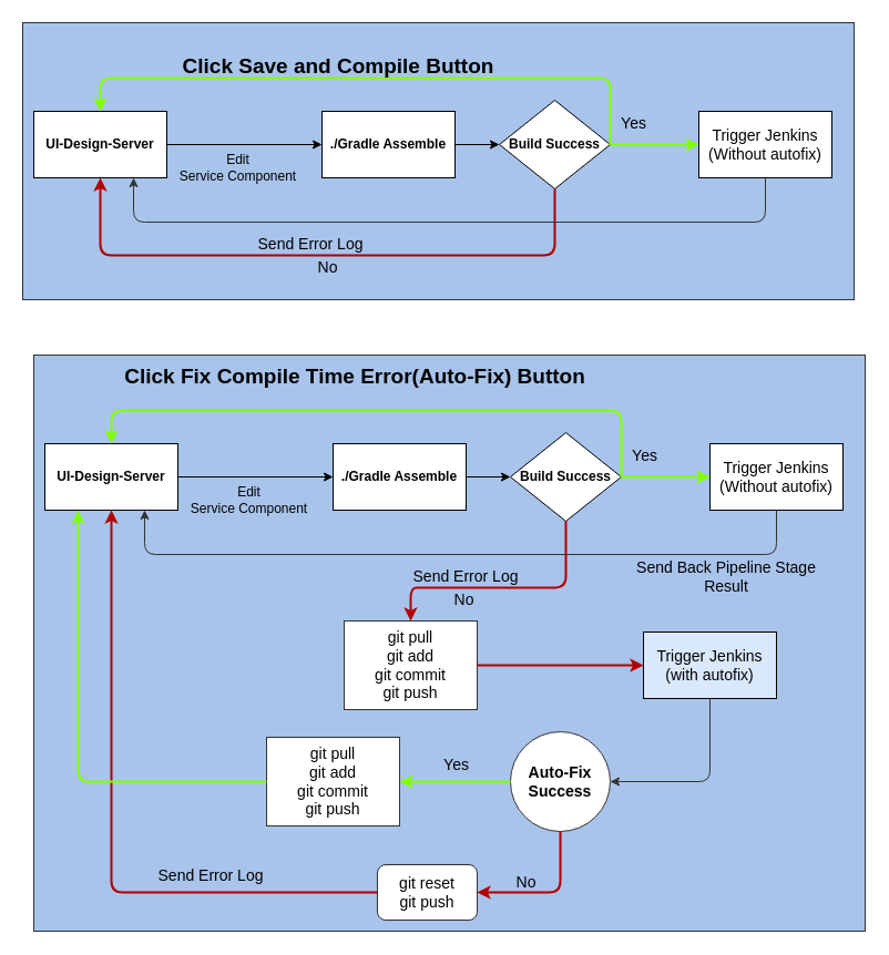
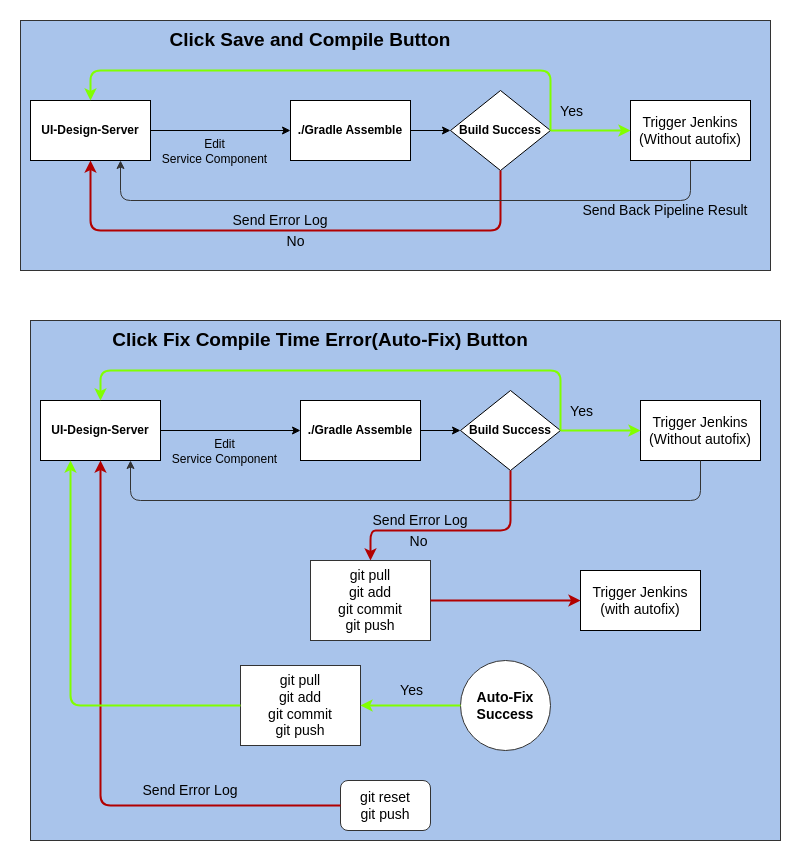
  <mxCell id="0" />
  <mxCell id="1" parent="0" />
  <mxCell id="2" value="" style="rounded=0;whiteSpace=wrap;html=1;fontColor=#ffffff;fillColor=#A9C4EB;strokeColor=#333333;" vertex="1" parent="1"><mxGeometry x="20" y="20" width="750" height="250" as="geometry" /></mxCell>
  <mxCell id="3" value="&lt;b&gt;./Gradle Assemble&lt;/b&gt;" style="rounded=0;whiteSpace=wrap;html=1;" vertex="1" parent="1"><mxGeometry x="290" y="100" width="120" height="60" as="geometry" /></mxCell>
  <mxCell id="4" value="" style="endArrow=classic;html=1;exitX=1;exitY=0.5;exitDx=0;exitDy=0;entryX=0;entryY=0.5;entryDx=0;entryDy=0;" edge="1" parent="1" source="8" target="3"><mxGeometry width="50" height="50" relative="1" as="geometry"><mxPoint x="140" y="130" as="sourcePoint" /><mxPoint x="690" y="190" as="targetPoint" /></mxGeometry></mxCell>
  <mxCell id="5" value="&lt;span style=&quot;font-size: 12px;&quot;&gt;Edit&lt;/span&gt;&lt;br style=&quot;font-size: 12px;&quot;&gt;&lt;span style=&quot;font-size: 12px;&quot;&gt;Service Component&lt;/span&gt;" style="edgeLabel;html=1;align=center;verticalAlign=middle;resizable=0;points=[];labelBackgroundColor=none;" vertex="1" connectable="0" parent="4"><mxGeometry x="0.263" y="2" relative="1" as="geometry"><mxPoint x="-25" y="22" as="offset" /></mxGeometry></mxCell>
  <mxCell id="6" value="&lt;b&gt;Build Success&lt;/b&gt;" style="rhombus;whiteSpace=wrap;html=1;" vertex="1" parent="1"><mxGeometry x="450" y="90" width="100" height="80" as="geometry" /></mxCell>
  <mxCell id="7" value="" style="endArrow=classic;html=1;exitX=1;exitY=0.5;exitDx=0;exitDy=0;entryX=0;entryY=0.5;entryDx=0;entryDy=0;" edge="1" parent="1" source="3" target="6"><mxGeometry width="50" height="50" relative="1" as="geometry"><mxPoint x="640" y="240" as="sourcePoint" /><mxPoint x="690" y="190" as="targetPoint" /></mxGeometry></mxCell>
  <mxCell id="8" value="&lt;b&gt;UI-Design-Server&lt;/b&gt;" style="rounded=0;whiteSpace=wrap;html=1;" vertex="1" parent="1"><mxGeometry x="30" y="100" width="120" height="60" as="geometry" /></mxCell>
  <mxCell id="9" value="" style="endArrow=classic;html=1;exitX=0.5;exitY=1;exitDx=0;exitDy=0;entryX=0.5;entryY=1;entryDx=0;entryDy=0;fillColor=#e51400;strokeColor=#B20000;strokeWidth=2;" edge="1" parent="1" source="6" target="8"><mxGeometry width="50" height="50" relative="1" as="geometry"><mxPoint x="640" y="240" as="sourcePoint" /><mxPoint x="495" y="230" as="targetPoint" /><Array as="points"><mxPoint x="500" y="230" /><mxPoint x="380" y="230" /><mxPoint x="90" y="230" /></Array></mxGeometry></mxCell>
  <mxCell id="10" value="No" style="edgeLabel;html=1;align=center;verticalAlign=middle;resizable=0;points=[];labelBackgroundColor=none;fontSize=14;" vertex="1" connectable="0" parent="9"><mxGeometry x="-0.328" y="4" relative="1" as="geometry"><mxPoint x="-85" y="6" as="offset" /></mxGeometry></mxCell>
  <mxCell id="11" value="Send Error Log" style="text;html=1;strokeColor=none;fillColor=none;align=center;verticalAlign=middle;whiteSpace=wrap;rounded=0;labelBackgroundColor=none;fontSize=14;" vertex="1" parent="1"><mxGeometry x="230" y="210" width="100" height="20" as="geometry" /></mxCell>
  <mxCell id="12" value="Trigger Jenkins&lt;br&gt;(Without autofix)" style="rounded=0;whiteSpace=wrap;html=1;labelBackgroundColor=none;fontSize=14;fillColor=#FFFFFF;" vertex="1" parent="1"><mxGeometry x="630" y="100" width="120" height="60" as="geometry" /></mxCell>
  <mxCell id="13" value="" style="endArrow=classic;html=1;strokeWidth=2;fontSize=14;exitX=1;exitY=0.5;exitDx=0;exitDy=0;entryX=0;entryY=0.5;entryDx=0;entryDy=0;gradientColor=#97d077;fillColor=#d5e8d4;strokeColor=#80FF00;" edge="1" parent="1" source="6" target="12"><mxGeometry width="50" height="50" relative="1" as="geometry"><mxPoint x="520" y="210" as="sourcePoint" /><mxPoint x="570" y="160" as="targetPoint" /></mxGeometry></mxCell>
  <mxCell id="14" value="Yes" style="edgeLabel;html=1;align=center;verticalAlign=middle;resizable=0;points=[];fontSize=14;labelBackgroundColor=none;" vertex="1" connectable="0" parent="13"><mxGeometry x="-0.407" y="-2" relative="1" as="geometry"><mxPoint x="-4" y="-22" as="offset" /></mxGeometry></mxCell>
  <mxCell id="15" value="" style="endArrow=classic;html=1;strokeWidth=2;fontSize=14;exitX=1;exitY=0.5;exitDx=0;exitDy=0;entryX=0.5;entryY=0;entryDx=0;entryDy=0;strokeColor=#80FF00;" edge="1" parent="1" source="6" target="8"><mxGeometry width="50" height="50" relative="1" as="geometry"><mxPoint x="340" y="210" as="sourcePoint" /><mxPoint x="390" y="160" as="targetPoint" /><Array as="points"><mxPoint x="550" y="70" /><mxPoint x="90" y="70" /></Array></mxGeometry></mxCell>
- <mxCell id="16" value="&lt;font style=&quot;font-size: 19px&quot;&gt;&lt;b&gt;Click Save and Compile Button&lt;/b&gt;&lt;/font&gt;" style="text;html=1;strokeColor=none;fillColor=none;align=center;verticalAlign=middle;whiteSpace=wrap;rounded=0;labelBackgroundColor=none;fontSize=14;" vertex="1" parent="1"><mxGeometry x="85" y="50" width="440" height="20" as="geometry" /></mxCell>
+ <mxCell id="16" value="&lt;font style=&quot;font-size: 19px&quot;&gt;&lt;b&gt;Click Save and Compile Button&lt;/b&gt;&lt;/font&gt;" style="text;html=1;strokeColor=none;fillColor=none;align=center;verticalAlign=middle;whiteSpace=wrap;rounded=0;labelBackgroundColor=none;fontSize=14;" vertex="1" parent="1"><mxGeometry x="90" y="30" width="440" height="20" as="geometry" /></mxCell>
  <mxCell id="17" style="edgeStyle=orthogonalEdgeStyle;rounded=0;orthogonalLoop=1;jettySize=auto;html=1;exitX=0.5;exitY=1;exitDx=0;exitDy=0;strokeColor=#B9E0A5;strokeWidth=2;fontSize=14;" edge="1" parent="1" source="16" target="16"><mxGeometry relative="1" as="geometry" /></mxCell>
  <mxCell id="18" value="" style="endArrow=classic;html=1;strokeWidth=1;fontSize=14;exitX=0.5;exitY=1;exitDx=0;exitDy=0;entryX=0.75;entryY=1;entryDx=0;entryDy=0;strokeColor=#333333;" edge="1" parent="1" source="12" target="8"><mxGeometry width="50" height="50" relative="1" as="geometry"><mxPoint x="400" y="210" as="sourcePoint" /><mxPoint x="450" y="160" as="targetPoint" /><Array as="points"><mxPoint x="690" y="200" /><mxPoint x="120" y="200" /></Array></mxGeometry></mxCell>
+ <mxCell id="19" value="Send Back Pipeline Result" style="text;html=1;strokeColor=none;fillColor=none;align=center;verticalAlign=middle;whiteSpace=wrap;rounded=0;labelBackgroundColor=none;fontSize=14;" vertex="1" parent="1"><mxGeometry x="580" y="200" width="170" height="20" as="geometry" /></mxCell>
  <mxCell id="20" value="" style="rounded=0;whiteSpace=wrap;html=1;fontColor=#ffffff;fillColor=#A9C4EB;strokeColor=#333333;" vertex="1" parent="1"><mxGeometry x="30" y="320" width="750" height="520" as="geometry" /></mxCell>
  <mxCell id="21" value="&lt;b&gt;./Gradle Assemble&lt;/b&gt;" style="rounded=0;whiteSpace=wrap;html=1;" vertex="1" parent="1"><mxGeometry x="300" y="400" width="120" height="60" as="geometry" /></mxCell>
  <mxCell id="22" value="" style="endArrow=classic;html=1;exitX=1;exitY=0.5;exitDx=0;exitDy=0;entryX=0;entryY=0.5;entryDx=0;entryDy=0;" edge="1" parent="1" source="26" target="21"><mxGeometry width="50" height="50" relative="1" as="geometry"><mxPoint x="150" y="430" as="sourcePoint" /><mxPoint x="700" y="490" as="targetPoint" /></mxGeometry></mxCell>
  <mxCell id="23" value="&lt;span style=&quot;font-size: 12px;&quot;&gt;Edit&lt;/span&gt;&lt;br style=&quot;font-size: 12px;&quot;&gt;&lt;span style=&quot;font-size: 12px;&quot;&gt;Service Component&lt;/span&gt;" style="edgeLabel;html=1;align=center;verticalAlign=middle;resizable=0;points=[];labelBackgroundColor=none;" vertex="1" connectable="0" parent="22"><mxGeometry x="0.263" y="2" relative="1" as="geometry"><mxPoint x="-25" y="22" as="offset" /></mxGeometry></mxCell>
  <mxCell id="24" value="&lt;b&gt;Build Success&lt;/b&gt;" style="rhombus;whiteSpace=wrap;html=1;" vertex="1" parent="1"><mxGeometry x="460" y="390" width="100" height="80" as="geometry" /></mxCell>
  <mxCell id="25" value="" style="endArrow=classic;html=1;exitX=1;exitY=0.5;exitDx=0;exitDy=0;entryX=0;entryY=0.5;entryDx=0;entryDy=0;" edge="1" parent="1" source="21" target="24"><mxGeometry width="50" height="50" relative="1" as="geometry"><mxPoint x="650" y="540" as="sourcePoint" /><mxPoint x="700" y="490" as="targetPoint" /></mxGeometry></mxCell>
  <mxCell id="26" value="&lt;b&gt;UI-Design-Server&lt;/b&gt;" style="rounded=0;whiteSpace=wrap;html=1;" vertex="1" parent="1"><mxGeometry x="40" y="400" width="120" height="60" as="geometry" /></mxCell>
  <mxCell id="27" value="" style="endArrow=classic;html=1;exitX=0.5;exitY=1;exitDx=0;exitDy=0;entryX=0.5;entryY=0;entryDx=0;entryDy=0;fillColor=#e51400;strokeColor=#B20000;strokeWidth=2;" edge="1" parent="1" source="24" target="38"><mxGeometry width="50" height="50" relative="1" as="geometry"><mxPoint x="650" y="540" as="sourcePoint" /><mxPoint x="505" y="530" as="targetPoint" /><Array as="points"><mxPoint x="510" y="530" /><mxPoint x="390" y="530" /><mxPoint x="370" y="530" /></Array></mxGeometry></mxCell>
  <mxCell id="28" value="No" style="edgeLabel;html=1;align=center;verticalAlign=middle;resizable=0;points=[];labelBackgroundColor=none;fontSize=14;" vertex="1" connectable="0" parent="27"><mxGeometry x="-0.328" y="4" relative="1" as="geometry"><mxPoint x="-76" y="6" as="offset" /></mxGeometry></mxCell>
  <mxCell id="29" value="Send Error Log" style="text;html=1;strokeColor=none;fillColor=none;align=center;verticalAlign=middle;whiteSpace=wrap;rounded=0;labelBackgroundColor=none;fontSize=14;" vertex="1" parent="1"><mxGeometry x="370" y="510" width="100" height="20" as="geometry" /></mxCell>
  <mxCell id="30" value="Trigger Jenkins&lt;br&gt;(Without autofix)" style="rounded=0;whiteSpace=wrap;html=1;labelBackgroundColor=none;fontSize=14;fillColor=#FFFFFF;" vertex="1" parent="1"><mxGeometry x="640" y="400" width="120" height="60" as="geometry" /></mxCell>
  <mxCell id="31" value="" style="endArrow=classic;html=1;strokeWidth=2;fontSize=14;exitX=1;exitY=0.5;exitDx=0;exitDy=0;entryX=0;entryY=0.5;entryDx=0;entryDy=0;gradientColor=#97d077;fillColor=#d5e8d4;strokeColor=#80FF00;" edge="1" parent="1" source="24" target="30"><mxGeometry width="50" height="50" relative="1" as="geometry"><mxPoint x="530" y="510" as="sourcePoint" /><mxPoint x="580" y="460" as="targetPoint" /></mxGeometry></mxCell>
  <mxCell id="32" value="Yes" style="edgeLabel;html=1;align=center;verticalAlign=middle;resizable=0;points=[];fontSize=14;labelBackgroundColor=none;" vertex="1" connectable="0" parent="31"><mxGeometry x="-0.407" y="-2" relative="1" as="geometry"><mxPoint x="-4" y="-22" as="offset" /></mxGeometry></mxCell>
  <mxCell id="33" value="" style="endArrow=classic;html=1;strokeWidth=2;fontSize=14;exitX=1;exitY=0.5;exitDx=0;exitDy=0;entryX=0.5;entryY=0;entryDx=0;entryDy=0;strokeColor=#80FF00;" edge="1" parent="1" source="24" target="26"><mxGeometry width="50" height="50" relative="1" as="geometry"><mxPoint x="350" y="510" as="sourcePoint" /><mxPoint x="400" y="460" as="targetPoint" /><Array as="points"><mxPoint x="560" y="370" /><mxPoint x="100" y="370" /></Array></mxGeometry></mxCell>
  <mxCell id="34" value="&lt;span style=&quot;font-size: 19px&quot;&gt;&lt;b&gt;Click Fix Compile Time Error(Auto-Fix) Button&lt;/b&gt;&lt;/span&gt;" style="text;html=1;strokeColor=none;fillColor=none;align=center;verticalAlign=middle;whiteSpace=wrap;rounded=0;labelBackgroundColor=none;fontSize=14;" vertex="1" parent="1"><mxGeometry x="100" y="330" width="440" height="20" as="geometry" /></mxCell>
  <mxCell id="35" style="edgeStyle=orthogonalEdgeStyle;rounded=0;orthogonalLoop=1;jettySize=auto;html=1;exitX=0.5;exitY=1;exitDx=0;exitDy=0;strokeColor=#B9E0A5;strokeWidth=2;fontSize=14;" edge="1" parent="1" source="34" target="34"><mxGeometry relative="1" as="geometry" /></mxCell>
  <mxCell id="36" value="" style="endArrow=classic;html=1;strokeWidth=1;fontSize=14;exitX=0.5;exitY=1;exitDx=0;exitDy=0;entryX=0.75;entryY=1;entryDx=0;entryDy=0;strokeColor=#333333;" edge="1" parent="1" source="30" target="26"><mxGeometry width="50" height="50" relative="1" as="geometry"><mxPoint x="410" y="510" as="sourcePoint" /><mxPoint x="460" y="460" as="targetPoint" /><Array as="points"><mxPoint x="700" y="500" /><mxPoint x="130" y="500" /></Array></mxGeometry></mxCell>
- <mxCell id="37" value="Send Back Pipeline Stage Result" style="text;html=1;strokeColor=none;fillColor=none;align=center;verticalAlign=middle;whiteSpace=wrap;rounded=0;labelBackgroundColor=none;fontSize=14;" vertex="1" parent="1"><mxGeometry x="570" y="510" width="170" height="20" as="geometry" /></mxCell>
  <mxCell id="38" value="git pull&lt;br&gt;git add&lt;br&gt;git commit&lt;br&gt;git push" style="rounded=0;whiteSpace=wrap;html=1;labelBackgroundColor=none;strokeColor=#333333;fillColor=#FFFFFF;fontSize=14;" vertex="1" parent="1"><mxGeometry x="310" y="560" width="120" height="80" as="geometry" /></mxCell>
- <mxCell id="39" value="Trigger Jenkins&lt;br&gt;(with autofix)" style="rounded=0;whiteSpace=wrap;html=1;labelBackgroundColor=none;fontSize=14;fillColor=#dae8fc;" vertex="1" parent="1"><mxGeometry x="580" y="570" width="120" height="60" as="geometry" /></mxCell>
+ <mxCell id="39" value="Trigger Jenkins&lt;br&gt;(with autofix)" style="rounded=0;whiteSpace=wrap;html=1;labelBackgroundColor=none;fontSize=14;fillColor=#FFFFFF;" vertex="1" parent="1"><mxGeometry x="580" y="570" width="120" height="60" as="geometry" /></mxCell>
  <mxCell id="40" value="" style="endArrow=classic;html=1;strokeWidth=2;fontSize=14;entryX=0;entryY=0.5;entryDx=0;entryDy=0;exitX=1;exitY=0.5;exitDx=0;exitDy=0;strokeColor=#B20000;" edge="1" parent="1" source="38" target="39"><mxGeometry width="50" height="50" relative="1" as="geometry"><mxPoint x="360" y="520" as="sourcePoint" /><mxPoint x="410" y="470" as="targetPoint" /></mxGeometry></mxCell>
  <mxCell id="41" value="&lt;b&gt;Auto-Fix&lt;br&gt;Success&lt;/b&gt;" style="ellipse;whiteSpace=wrap;html=1;labelBackgroundColor=none;strokeColor=#333333;fillColor=#FFFFFF;fontSize=14;" vertex="1" parent="1"><mxGeometry x="460" y="660" width="90" height="90" as="geometry" /></mxCell>
- <mxCell id="42" value="" style="endArrow=classic;html=1;strokeWidth=1;fontSize=14;exitX=0.5;exitY=1;exitDx=0;exitDy=0;entryX=1;entryY=0.5;entryDx=0;entryDy=0;strokeColor=#333333;" edge="1" parent="1" source="39" target="41"><mxGeometry width="50" height="50" relative="1" as="geometry"><mxPoint x="360" y="580" as="sourcePoint" /><mxPoint x="410" y="530" as="targetPoint" /><Array as="points"><mxPoint x="640" y="705" /></Array></mxGeometry></mxCell>
  <mxCell id="43" value="git reset&lt;br&gt;git push" style="whiteSpace=wrap;html=1;labelBackgroundColor=none;strokeColor=#333333;fillColor=#FFFFFF;fontSize=14;rounded=1;" vertex="1" parent="1"><mxGeometry x="340" y="780" width="90" height="50" as="geometry" /></mxCell>
- <mxCell id="44" value="" style="endArrow=classic;html=1;strokeWidth=2;fontSize=14;exitX=0.5;exitY=1;exitDx=0;exitDy=0;entryX=1;entryY=0.5;entryDx=0;entryDy=0;strokeColor=#B20000;" edge="1" parent="1" source="41" target="43"><mxGeometry width="50" height="50" relative="1" as="geometry"><mxPoint x="360" y="580" as="sourcePoint" /><mxPoint x="410" y="530" as="targetPoint" /><Array as="points"><mxPoint x="505" y="805" /></Array></mxGeometry></mxCell>
- <mxCell id="45" value="No" style="edgeLabel;html=1;align=center;verticalAlign=middle;resizable=0;points=[];fontSize=14;labelBackgroundColor=none;" vertex="1" connectable="0" parent="44"><mxGeometry x="-0.048" y="-14" relative="1" as="geometry"><mxPoint x="-25" y="4" as="offset" /></mxGeometry></mxCell>
  <mxCell id="46" value="" style="endArrow=classic;html=1;strokeWidth=2;fontSize=14;entryX=0.5;entryY=1;entryDx=0;entryDy=0;exitX=0;exitY=0.5;exitDx=0;exitDy=0;strokeColor=#B20000;" edge="1" parent="1" source="43" target="26"><mxGeometry width="50" height="50" relative="1" as="geometry"><mxPoint x="440" y="610" as="sourcePoint" /><mxPoint x="590" y="610" as="targetPoint" /><Array as="points"><mxPoint x="100" y="805" /></Array></mxGeometry></mxCell>
  <mxCell id="47" value="Send Error Log" style="text;html=1;strokeColor=none;fillColor=none;align=center;verticalAlign=middle;whiteSpace=wrap;rounded=0;labelBackgroundColor=none;fontSize=14;" vertex="1" parent="1"><mxGeometry x="140" y="780" width="100" height="20" as="geometry" /></mxCell>
  <mxCell id="48" value="git pull&lt;br&gt;git add&lt;br&gt;git commit&lt;br&gt;git push" style="rounded=0;whiteSpace=wrap;html=1;labelBackgroundColor=none;strokeColor=#333333;fillColor=#FFFFFF;fontSize=14;" vertex="1" parent="1"><mxGeometry x="240" y="665" width="120" height="80" as="geometry" /></mxCell>
  <mxCell id="49" value="" style="endArrow=classic;html=1;strokeWidth=2;fontSize=14;exitX=0;exitY=0.5;exitDx=0;exitDy=0;entryX=1;entryY=0.5;entryDx=0;entryDy=0;strokeColor=#80FF00;" edge="1" parent="1" source="41" target="48"><mxGeometry width="50" height="50" relative="1" as="geometry"><mxPoint x="360" y="580" as="sourcePoint" /><mxPoint x="410" y="530" as="targetPoint" /></mxGeometry></mxCell>
  <mxCell id="50" value="" style="endArrow=classic;html=1;strokeWidth=2;fontSize=14;exitX=0;exitY=0.5;exitDx=0;exitDy=0;entryX=0.25;entryY=1;entryDx=0;entryDy=0;strokeColor=#80FF00;" edge="1" parent="1" source="48" target="26"><mxGeometry width="50" height="50" relative="1" as="geometry"><mxPoint x="470" y="715" as="sourcePoint" /><mxPoint x="420" y="715" as="targetPoint" /><Array as="points"><mxPoint x="70" y="705" /></Array></mxGeometry></mxCell>
  <mxCell id="51" value="Yes" style="edgeLabel;html=1;align=center;verticalAlign=middle;resizable=0;points=[];fontSize=14;labelBackgroundColor=none;" vertex="1" connectable="0" parent="1"><mxGeometry x="360" y="690" as="geometry"><mxPoint x="50" y="-1" as="offset" /></mxGeometry></mxCell>
